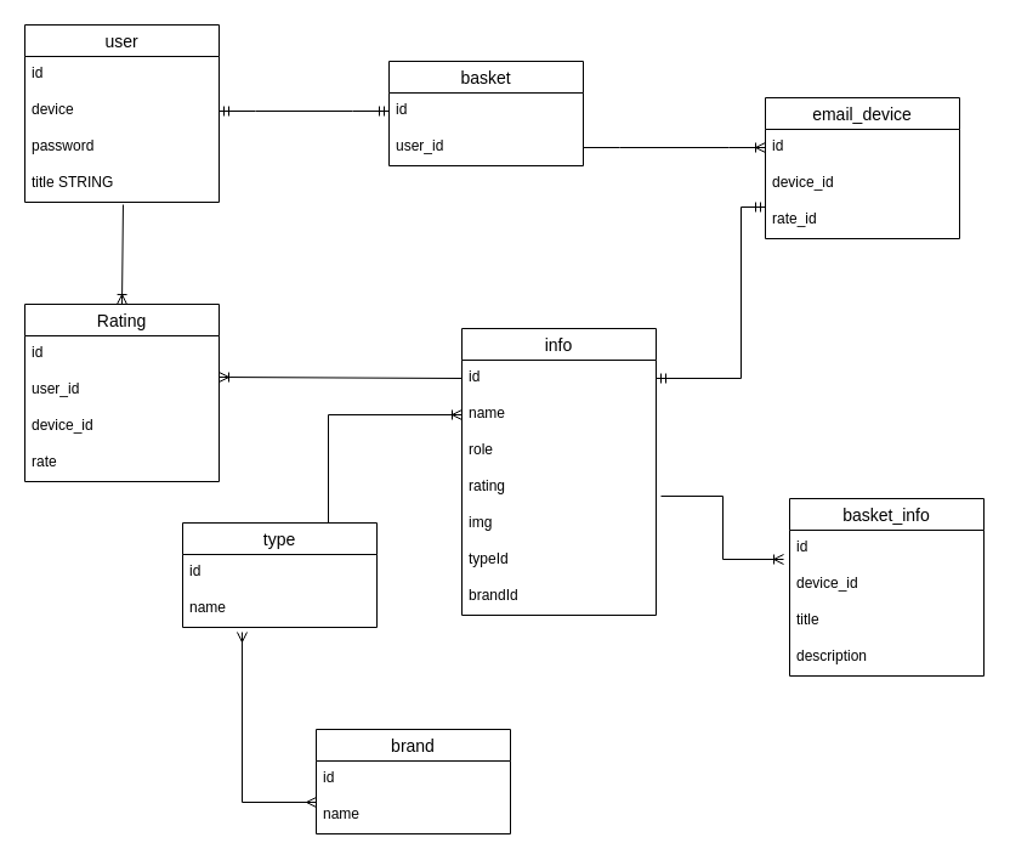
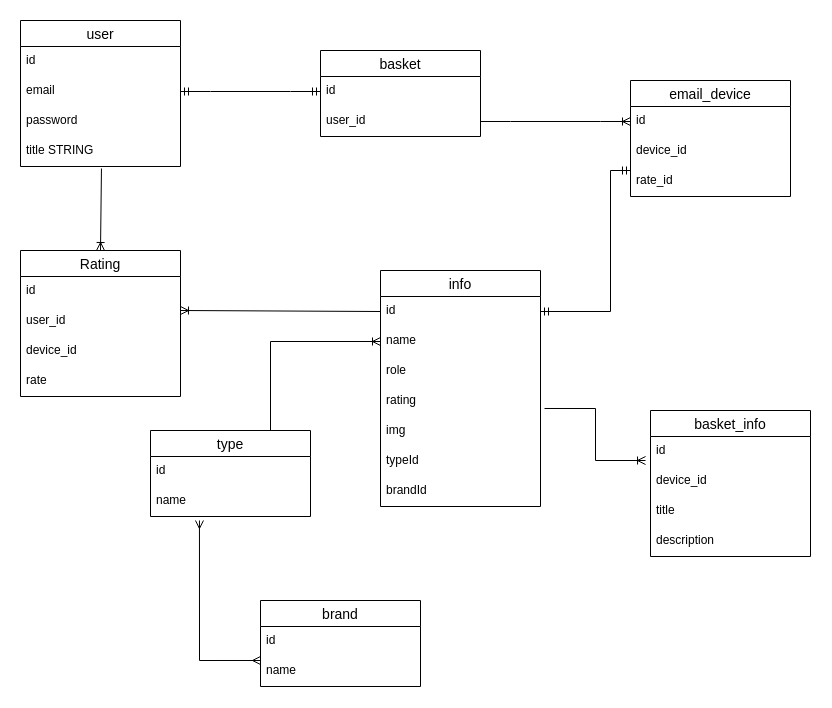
  <mxCell id="0" />
  <mxCell id="1" parent="0" />
  <mxCell id="2" value="user" style="swimlane;fontStyle=0;childLayout=stackLayout;horizontal=1;startSize=26;horizontalStack=0;resizeParent=1;resizeParentMax=0;resizeLast=0;collapsible=1;marginBottom=0;align=center;fontSize=14;" vertex="1" parent="1"><mxGeometry x="20" y="20" width="160" height="146" as="geometry" /></mxCell>
  <mxCell id="3" value="id" style="text;strokeColor=none;fillColor=none;spacingLeft=4;spacingRight=4;overflow=hidden;rotatable=0;points=[[0,0.5],[1,0.5]];portConstraint=eastwest;fontSize=12;" vertex="1" parent="2"><mxGeometry y="26" width="160" height="30" as="geometry" /></mxCell>
- <mxCell id="4" value="device" style="text;strokeColor=none;fillColor=none;spacingLeft=4;spacingRight=4;overflow=hidden;rotatable=0;points=[[0,0.5],[1,0.5]];portConstraint=eastwest;fontSize=12;" vertex="1" parent="2"><mxGeometry y="56" width="160" height="30" as="geometry" /></mxCell>
+ <mxCell id="4" value="email" style="text;strokeColor=none;fillColor=none;spacingLeft=4;spacingRight=4;overflow=hidden;rotatable=0;points=[[0,0.5],[1,0.5]];portConstraint=eastwest;fontSize=12;" vertex="1" parent="2"><mxGeometry y="56" width="160" height="30" as="geometry" /></mxCell>
  <mxCell id="5" value="password" style="text;strokeColor=none;fillColor=none;spacingLeft=4;spacingRight=4;overflow=hidden;rotatable=0;points=[[0,0.5],[1,0.5]];portConstraint=eastwest;fontSize=12;" vertex="1" parent="2"><mxGeometry y="86" width="160" height="30" as="geometry" /></mxCell>
  <mxCell id="6" value="title STRING" style="text;strokeColor=none;fillColor=none;spacingLeft=4;spacingRight=4;overflow=hidden;rotatable=0;points=[[0,0.5],[1,0.5]];portConstraint=eastwest;fontSize=12;" vertex="1" parent="2"><mxGeometry y="116" width="160" height="30" as="geometry" /></mxCell>
  <mxCell id="7" value="basket" style="swimlane;fontStyle=0;childLayout=stackLayout;horizontal=1;startSize=26;horizontalStack=0;resizeParent=1;resizeParentMax=0;resizeLast=0;collapsible=1;marginBottom=0;align=center;fontSize=14;" vertex="1" parent="1"><mxGeometry x="320" y="50" width="160" height="86" as="geometry" /></mxCell>
  <mxCell id="8" value="id" style="text;strokeColor=none;fillColor=none;spacingLeft=4;spacingRight=4;overflow=hidden;rotatable=0;points=[[0,0.5],[1,0.5]];portConstraint=eastwest;fontSize=12;" vertex="1" parent="7"><mxGeometry y="26" width="160" height="30" as="geometry" /></mxCell>
  <mxCell id="9" value="user_id" style="text;strokeColor=none;fillColor=none;spacingLeft=4;spacingRight=4;overflow=hidden;rotatable=0;points=[[0,0.5],[1,0.5]];portConstraint=eastwest;fontSize=12;" vertex="1" parent="7"><mxGeometry y="56" width="160" height="30" as="geometry" /></mxCell>
  <mxCell id="10" value="" style="edgeStyle=entityRelationEdgeStyle;fontSize=12;html=1;endArrow=ERmandOne;startArrow=ERmandOne;rounded=0;entryX=0;entryY=0.5;entryDx=0;entryDy=0;exitX=1;exitY=0.5;exitDx=0;exitDy=0;" edge="1" parent="1" source="4" target="8"><mxGeometry width="100" height="100" relative="1" as="geometry"><mxPoint x="220" y="150" as="sourcePoint" /><mxPoint x="320" y="50" as="targetPoint" /></mxGeometry></mxCell>
  <mxCell id="11" value="info" style="swimlane;fontStyle=0;childLayout=stackLayout;horizontal=1;startSize=26;horizontalStack=0;resizeParent=1;resizeParentMax=0;resizeLast=0;collapsible=1;marginBottom=0;align=center;fontSize=14;" vertex="1" parent="1"><mxGeometry x="380" y="270" width="160" height="236" as="geometry" /></mxCell>
  <mxCell id="12" value="id" style="text;strokeColor=none;fillColor=none;spacingLeft=4;spacingRight=4;overflow=hidden;rotatable=0;points=[[0,0.5],[1,0.5]];portConstraint=eastwest;fontSize=12;" vertex="1" parent="11"><mxGeometry y="26" width="160" height="30" as="geometry" /></mxCell>
  <mxCell id="13" value="name" style="text;strokeColor=none;fillColor=none;spacingLeft=4;spacingRight=4;overflow=hidden;rotatable=0;points=[[0,0.5],[1,0.5]];portConstraint=eastwest;fontSize=12;" vertex="1" parent="11"><mxGeometry y="56" width="160" height="30" as="geometry" /></mxCell>
  <mxCell id="14" value="role" style="text;strokeColor=none;fillColor=none;spacingLeft=4;spacingRight=4;overflow=hidden;rotatable=0;points=[[0,0.5],[1,0.5]];portConstraint=eastwest;fontSize=12;" vertex="1" parent="11"><mxGeometry y="86" width="160" height="30" as="geometry" /></mxCell>
  <mxCell id="15" value="rating" style="text;strokeColor=none;fillColor=none;spacingLeft=4;spacingRight=4;overflow=hidden;rotatable=0;points=[[0,0.5],[1,0.5]];portConstraint=eastwest;fontSize=12;" vertex="1" parent="11"><mxGeometry y="116" width="160" height="30" as="geometry" /></mxCell>
  <mxCell id="16" value="img" style="text;strokeColor=none;fillColor=none;spacingLeft=4;spacingRight=4;overflow=hidden;rotatable=0;points=[[0,0.5],[1,0.5]];portConstraint=eastwest;fontSize=12;" vertex="1" parent="11"><mxGeometry y="146" width="160" height="30" as="geometry" /></mxCell>
  <mxCell id="17" value="typeId" style="text;strokeColor=none;fillColor=none;spacingLeft=4;spacingRight=4;overflow=hidden;rotatable=0;points=[[0,0.5],[1,0.5]];portConstraint=eastwest;fontSize=12;" vertex="1" parent="11"><mxGeometry y="176" width="160" height="30" as="geometry" /></mxCell>
  <mxCell id="18" value="brandId" style="text;strokeColor=none;fillColor=none;spacingLeft=4;spacingRight=4;overflow=hidden;rotatable=0;points=[[0,0.5],[1,0.5]];portConstraint=eastwest;fontSize=12;" vertex="1" parent="11"><mxGeometry y="206" width="160" height="30" as="geometry" /></mxCell>
  <mxCell id="19" value="type" style="swimlane;fontStyle=0;childLayout=stackLayout;horizontal=1;startSize=26;horizontalStack=0;resizeParent=1;resizeParentMax=0;resizeLast=0;collapsible=1;marginBottom=0;align=center;fontSize=14;" vertex="1" parent="1"><mxGeometry x="150" y="430" width="160" height="86" as="geometry" /></mxCell>
  <mxCell id="20" value="id" style="text;strokeColor=none;fillColor=none;spacingLeft=4;spacingRight=4;overflow=hidden;rotatable=0;points=[[0,0.5],[1,0.5]];portConstraint=eastwest;fontSize=12;" vertex="1" parent="19"><mxGeometry y="26" width="160" height="30" as="geometry" /></mxCell>
  <mxCell id="21" value="name" style="text;strokeColor=none;fillColor=none;spacingLeft=4;spacingRight=4;overflow=hidden;rotatable=0;points=[[0,0.5],[1,0.5]];portConstraint=eastwest;fontSize=12;" vertex="1" parent="19"><mxGeometry y="56" width="160" height="30" as="geometry" /></mxCell>
  <mxCell id="22" value="brand" style="swimlane;fontStyle=0;childLayout=stackLayout;horizontal=1;startSize=26;horizontalStack=0;resizeParent=1;resizeParentMax=0;resizeLast=0;collapsible=1;marginBottom=0;align=center;fontSize=14;" vertex="1" parent="1"><mxGeometry x="260" y="600" width="160" height="86" as="geometry" /></mxCell>
  <mxCell id="23" value="id" style="text;strokeColor=none;fillColor=none;spacingLeft=4;spacingRight=4;overflow=hidden;rotatable=0;points=[[0,0.5],[1,0.5]];portConstraint=eastwest;fontSize=12;" vertex="1" parent="22"><mxGeometry y="26" width="160" height="30" as="geometry" /></mxCell>
  <mxCell id="24" value="name" style="text;strokeColor=none;fillColor=none;spacingLeft=4;spacingRight=4;overflow=hidden;rotatable=0;points=[[0,0.5],[1,0.5]];portConstraint=eastwest;fontSize=12;" vertex="1" parent="22"><mxGeometry y="56" width="160" height="30" as="geometry" /></mxCell>
  <mxCell id="25" value="" style="edgeStyle=orthogonalEdgeStyle;fontSize=12;html=1;endArrow=ERoneToMany;rounded=0;exitX=0.75;exitY=0;exitDx=0;exitDy=0;entryX=0;entryY=0.5;entryDx=0;entryDy=0;" edge="1" parent="1" source="19" target="13"><mxGeometry width="100" height="100" relative="1" as="geometry"><mxPoint x="134" y="517.01" as="sourcePoint" /><mxPoint x="210" y="380" as="targetPoint" /><Array as="points"><mxPoint x="270" y="341" /></Array></mxGeometry></mxCell>
  <mxCell id="26" value="" style="edgeStyle=orthogonalEdgeStyle;fontSize=12;html=1;endArrow=ERmany;startArrow=ERmany;rounded=0;exitX=0;exitY=0.133;exitDx=0;exitDy=0;exitPerimeter=0;entryX=0.306;entryY=1.133;entryDx=0;entryDy=0;entryPerimeter=0;" edge="1" parent="1" source="24" target="21"><mxGeometry width="100" height="100" relative="1" as="geometry"><mxPoint x="110" y="680" as="sourcePoint" /><mxPoint x="160" y="610" as="targetPoint" /><Array as="points"><mxPoint x="199" y="660" /></Array></mxGeometry></mxCell>
  <mxCell id="27" value="basket_info" style="swimlane;fontStyle=0;childLayout=stackLayout;horizontal=1;startSize=26;horizontalStack=0;resizeParent=1;resizeParentMax=0;resizeLast=0;collapsible=1;marginBottom=0;align=center;fontSize=14;" vertex="1" parent="1"><mxGeometry x="650" y="410" width="160" height="146" as="geometry" /></mxCell>
  <mxCell id="28" value="id" style="text;strokeColor=none;fillColor=none;spacingLeft=4;spacingRight=4;overflow=hidden;rotatable=0;points=[[0,0.5],[1,0.5]];portConstraint=eastwest;fontSize=12;" vertex="1" parent="27"><mxGeometry y="26" width="160" height="30" as="geometry" /></mxCell>
  <mxCell id="29" value="device_id" style="text;strokeColor=none;fillColor=none;spacingLeft=4;spacingRight=4;overflow=hidden;rotatable=0;points=[[0,0.5],[1,0.5]];portConstraint=eastwest;fontSize=12;" vertex="1" parent="27"><mxGeometry y="56" width="160" height="30" as="geometry" /></mxCell>
  <mxCell id="30" value="title" style="text;strokeColor=none;fillColor=none;spacingLeft=4;spacingRight=4;overflow=hidden;rotatable=0;points=[[0,0.5],[1,0.5]];portConstraint=eastwest;fontSize=12;" vertex="1" parent="27"><mxGeometry y="86" width="160" height="30" as="geometry" /></mxCell>
  <mxCell id="31" value="description" style="text;strokeColor=none;fillColor=none;spacingLeft=4;spacingRight=4;overflow=hidden;rotatable=0;points=[[0,0.5],[1,0.5]];portConstraint=eastwest;fontSize=12;" vertex="1" parent="27"><mxGeometry y="116" width="160" height="30" as="geometry" /></mxCell>
  <mxCell id="32" value="email_device" style="swimlane;fontStyle=0;childLayout=stackLayout;horizontal=1;startSize=26;horizontalStack=0;resizeParent=1;resizeParentMax=0;resizeLast=0;collapsible=1;marginBottom=0;align=center;fontSize=14;" vertex="1" parent="1"><mxGeometry x="630" y="80" width="160" height="116" as="geometry" /></mxCell>
  <mxCell id="33" value="id" style="text;strokeColor=none;fillColor=none;spacingLeft=4;spacingRight=4;overflow=hidden;rotatable=0;points=[[0,0.5],[1,0.5]];portConstraint=eastwest;fontSize=12;" vertex="1" parent="32"><mxGeometry y="26" width="160" height="30" as="geometry" /></mxCell>
  <mxCell id="34" value="device_id" style="text;strokeColor=none;fillColor=none;spacingLeft=4;spacingRight=4;overflow=hidden;rotatable=0;points=[[0,0.5],[1,0.5]];portConstraint=eastwest;fontSize=12;" vertex="1" parent="32"><mxGeometry y="56" width="160" height="30" as="geometry" /></mxCell>
  <mxCell id="35" value="rate_id" style="text;strokeColor=none;fillColor=none;spacingLeft=4;spacingRight=4;overflow=hidden;rotatable=0;points=[[0,0.5],[1,0.5]];portConstraint=eastwest;fontSize=12;" vertex="1" parent="32"><mxGeometry y="86" width="160" height="30" as="geometry" /></mxCell>
  <mxCell id="36" value="" style="edgeStyle=entityRelationEdgeStyle;fontSize=12;html=1;endArrow=ERoneToMany;rounded=0;exitX=1;exitY=0.5;exitDx=0;exitDy=0;entryX=0;entryY=0.5;entryDx=0;entryDy=0;" edge="1" parent="1" source="9" target="33"><mxGeometry width="100" height="100" relative="1" as="geometry"><mxPoint x="510" y="250" as="sourcePoint" /><mxPoint x="610" y="150" as="targetPoint" /></mxGeometry></mxCell>
  <mxCell id="37" value="" style="fontSize=12;html=1;endArrow=ERmandOne;startArrow=ERmandOne;rounded=0;exitX=1;exitY=0.5;exitDx=0;exitDy=0;edgeStyle=orthogonalEdgeStyle;" edge="1" parent="1" source="12"><mxGeometry width="100" height="100" relative="1" as="geometry"><mxPoint x="530" y="270" as="sourcePoint" /><mxPoint x="630" y="170" as="targetPoint" /><Array as="points"><mxPoint x="610" y="311" /><mxPoint x="610" y="170" /></Array></mxGeometry></mxCell>
  <mxCell id="38" value="" style="edgeStyle=orthogonalEdgeStyle;fontSize=12;html=1;endArrow=ERoneToMany;rounded=0;exitX=1.025;exitY=0.733;exitDx=0;exitDy=0;exitPerimeter=0;entryX=-0.031;entryY=0.8;entryDx=0;entryDy=0;entryPerimeter=0;" edge="1" parent="1" source="15" target="28"><mxGeometry width="100" height="100" relative="1" as="geometry"><mxPoint x="550" y="510" as="sourcePoint" /><mxPoint x="650" y="410" as="targetPoint" /></mxGeometry></mxCell>
  <mxCell id="39" value="Rating" style="swimlane;fontStyle=0;childLayout=stackLayout;horizontal=1;startSize=26;horizontalStack=0;resizeParent=1;resizeParentMax=0;resizeLast=0;collapsible=1;marginBottom=0;align=center;fontSize=14;" vertex="1" parent="1"><mxGeometry x="20" y="250" width="160" height="146" as="geometry" /></mxCell>
  <mxCell id="40" value="id" style="text;strokeColor=none;fillColor=none;spacingLeft=4;spacingRight=4;overflow=hidden;rotatable=0;points=[[0,0.5],[1,0.5]];portConstraint=eastwest;fontSize=12;" vertex="1" parent="39"><mxGeometry y="26" width="160" height="30" as="geometry" /></mxCell>
  <mxCell id="41" value="user_id" style="text;strokeColor=none;fillColor=none;spacingLeft=4;spacingRight=4;overflow=hidden;rotatable=0;points=[[0,0.5],[1,0.5]];portConstraint=eastwest;fontSize=12;" vertex="1" parent="39"><mxGeometry y="56" width="160" height="30" as="geometry" /></mxCell>
  <mxCell id="42" value="device_id" style="text;strokeColor=none;fillColor=none;spacingLeft=4;spacingRight=4;overflow=hidden;rotatable=0;points=[[0,0.5],[1,0.5]];portConstraint=eastwest;fontSize=12;" vertex="1" parent="39"><mxGeometry y="86" width="160" height="30" as="geometry" /></mxCell>
  <mxCell id="43" value="rate" style="text;strokeColor=none;fillColor=none;spacingLeft=4;spacingRight=4;overflow=hidden;rotatable=0;points=[[0,0.5],[1,0.5]];portConstraint=eastwest;fontSize=12;" vertex="1" parent="39"><mxGeometry y="116" width="160" height="30" as="geometry" /></mxCell>
  <mxCell id="44" value="" style="fontSize=12;html=1;endArrow=ERoneToMany;rounded=0;exitX=0.506;exitY=1.067;exitDx=0;exitDy=0;exitPerimeter=0;entryX=0.5;entryY=0;entryDx=0;entryDy=0;" edge="1" parent="1" source="6" target="39"><mxGeometry width="100" height="100" relative="1" as="geometry"><mxPoint x="70" y="310" as="sourcePoint" /><mxPoint x="170" y="210" as="targetPoint" /></mxGeometry></mxCell>
  <mxCell id="45" value="" style="fontSize=12;html=1;endArrow=ERoneToMany;rounded=0;exitX=0;exitY=0.5;exitDx=0;exitDy=0;" edge="1" parent="1" source="12"><mxGeometry width="100" height="100" relative="1" as="geometry"><mxPoint x="240.96" y="220" as="sourcePoint" /><mxPoint x="180" y="310" as="targetPoint" /></mxGeometry></mxCell>
